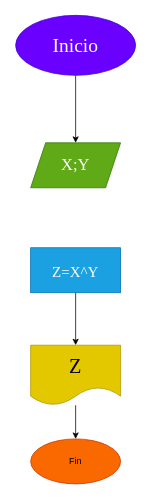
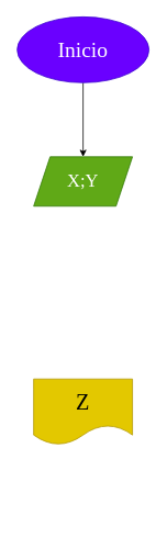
  <mxCell id="0" />
  <mxCell id="1" parent="0" />
  <mxCell id="2" value="" style="edgeStyle=none;html=1;" parent="1" source="3" target="4" edge="1"><mxGeometry relative="1" as="geometry" /></mxCell>
  <mxCell id="3" value="Inicio" style="ellipse;whiteSpace=wrap;html=1;fontFamily=Comic Sans MS;fontSize=26;fillColor=#6a00ff;fontColor=#ffffff;strokeColor=#3700CC;" parent="1" vertex="1"><mxGeometry x="20" y="20" width="160" height="80" as="geometry" /></mxCell>
  <mxCell id="4" value="X;Y" style="shape=parallelogram;perimeter=parallelogramPerimeter;whiteSpace=wrap;html=1;fixedSize=1;fontFamily=Comic Sans MS;fontSize=22;fillColor=#60a917;fontColor=#ffffff;strokeColor=#2D7600;" parent="1" vertex="1"><mxGeometry x="40" y="190" width="120" height="60" as="geometry" /></mxCell>
- <mxCell id="5" value="" style="edgeStyle=none;html=1;fontColor=default;" parent="1" source="6" target="9" edge="1"><mxGeometry relative="1" as="geometry" /></mxCell>
- <mxCell id="6" value="Z=X^Y" style="fontColor=#ffffff;fontFamily=Comic Sans MS;fontSize=20;fillColor=#1ba1e2;strokeColor=#006EAF;" parent="1" vertex="1"><mxGeometry x="40" y="330" width="120" height="60" as="geometry" /></mxCell>
- <mxCell id="7" value="Fin" style="ellipse;whiteSpace=wrap;html=1;fillColor=#fa6800;fontColor=#000000;strokeColor=#C73500;" parent="1" vertex="1"><mxGeometry x="40" y="585" width="120" height="60" as="geometry" /></mxCell>
- <mxCell id="8" value="" style="edgeStyle=none;html=1;fontColor=default;" parent="1" source="9" target="7" edge="1"><mxGeometry relative="1" as="geometry" /></mxCell>
  <mxCell id="9" value="Z" style="shape=document;whiteSpace=wrap;html=1;boundedLbl=1;fontFamily=Comic Sans MS;fontSize=27;fillColor=#e3c800;fontColor=#000000;strokeColor=#B09500;" parent="1" vertex="1"><mxGeometry x="40" y="460" width="120" height="80" as="geometry" /></mxCell>
